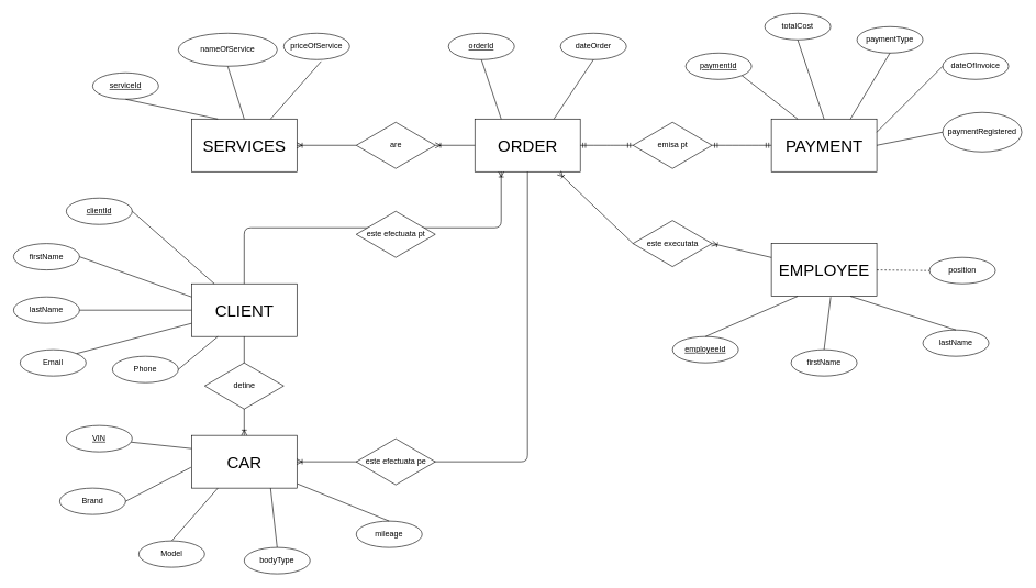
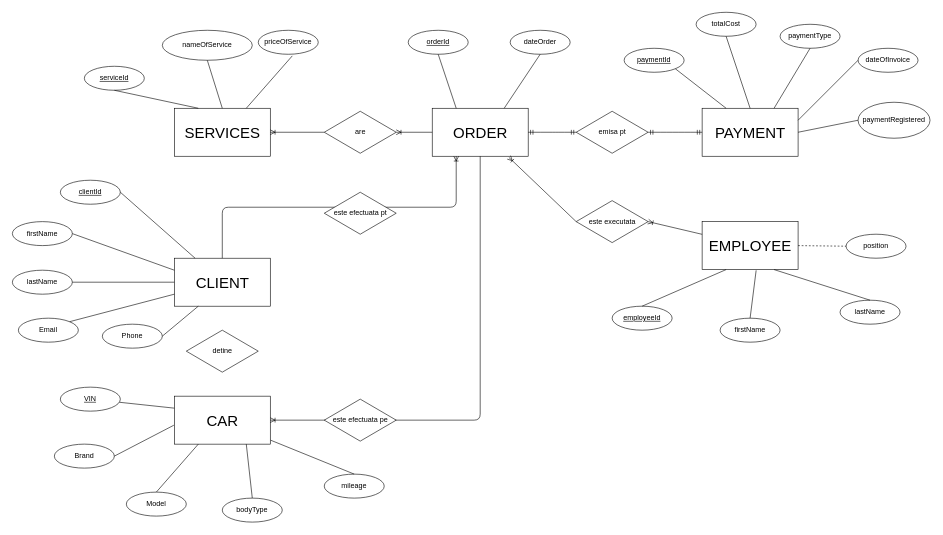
  <mxCell id="0" />
  <mxCell id="1" parent="0" />
  <mxCell id="2" value="&lt;font style=&quot;font-size: 25px&quot;&gt;CLIENT&lt;/font&gt;" style="html=1;dashed=0;whitespace=wrap;" parent="1" vertex="1"><mxGeometry x="290" y="430" width="160" height="80" as="geometry" /></mxCell>
  <mxCell id="3" value="&lt;font style=&quot;font-size: 25px&quot;&gt;CAR&lt;/font&gt;" style="html=1;dashed=0;whitespace=wrap;" parent="1" vertex="1"><mxGeometry x="290" y="660" width="160" height="80" as="geometry" /></mxCell>
  <mxCell id="4" value="&lt;font style=&quot;font-size: 25px&quot;&gt;ORDER&lt;/font&gt;" style="html=1;dashed=0;whitespace=wrap;" parent="1" vertex="1"><mxGeometry x="720" y="180" width="160" height="80" as="geometry" /></mxCell>
  <mxCell id="5" value="" style="edgeStyle=orthogonalEdgeStyle;fontSize=12;html=1;endArrow=ERoneToMany;exitX=0.5;exitY=0;exitDx=0;exitDy=0;entryX=0.25;entryY=1;entryDx=0;entryDy=0;" parent="1" source="2" target="4" edge="1"><mxGeometry width="100" height="100" relative="1" as="geometry"><mxPoint x="570" y="580" as="sourcePoint" /><mxPoint x="670" y="480" as="targetPoint" /></mxGeometry></mxCell>
- <mxCell id="6" value="" style="fontSize=12;html=1;endArrow=ERoneToMany;exitX=0.5;exitY=1;exitDx=0;exitDy=0;entryX=0.5;entryY=0;entryDx=0;entryDy=0;" parent="1" source="2" target="3" edge="1"><mxGeometry width="100" height="100" relative="1" as="geometry"><mxPoint x="520" y="800" as="sourcePoint" /><mxPoint x="620" y="700" as="targetPoint" /></mxGeometry></mxCell>
  <mxCell id="7" value="detine" style="shape=rhombus;html=1;dashed=0;whitespace=wrap;perimeter=rhombusPerimeter;" parent="1" vertex="1"><mxGeometry x="310" y="550" width="120" height="70" as="geometry" /></mxCell>
  <mxCell id="8" value="&lt;font style=&quot;font-size: 25px&quot;&gt;EMPLOYEE&lt;/font&gt;" style="html=1;dashed=0;whitespace=wrap;" parent="1" vertex="1"><mxGeometry x="1170" y="369" width="160" height="80" as="geometry" /></mxCell>
  <mxCell id="9" value="&lt;font style=&quot;font-size: 25px&quot;&gt;PAYMENT&lt;/font&gt;" style="html=1;dashed=0;whitespace=wrap;" parent="1" vertex="1"><mxGeometry x="1170" y="180" width="160" height="80" as="geometry" /></mxCell>
  <mxCell id="10" value="" style="edgeStyle=entityRelationEdgeStyle;fontSize=12;html=1;endArrow=ERmandOne;startArrow=ERmandOne;" parent="1" source="15" target="9" edge="1"><mxGeometry width="100" height="100" relative="1" as="geometry"><mxPoint x="860" y="510" as="sourcePoint" /><mxPoint x="1001.421" y="410" as="targetPoint" /></mxGeometry></mxCell>
  <mxCell id="11" value="&lt;font style=&quot;font-size: 25px&quot;&gt;SERVICES&lt;/font&gt;" style="html=1;dashed=0;whitespace=wrap;" parent="1" vertex="1"><mxGeometry x="290" y="180" width="160" height="80" as="geometry" /></mxCell>
  <mxCell id="12" value="" style="edgeStyle=orthogonalEdgeStyle;fontSize=12;html=1;endArrow=ERoneToMany;entryX=1;entryY=0.5;entryDx=0;entryDy=0;" parent="1" source="17" target="11" edge="1"><mxGeometry width="100" height="100" relative="1" as="geometry"><mxPoint x="430" y="580" as="sourcePoint" /><mxPoint x="750" y="460" as="targetPoint" /></mxGeometry></mxCell>
  <mxCell id="13" value="" style="edgeStyle=orthogonalEdgeStyle;fontSize=12;html=1;endArrow=ERoneToMany;entryX=1;entryY=0.5;entryDx=0;entryDy=0;exitX=0.5;exitY=1;exitDx=0;exitDy=0;" parent="1" source="4" target="3" edge="1"><mxGeometry width="100" height="100" relative="1" as="geometry"><mxPoint x="710" y="420" as="sourcePoint" /><mxPoint x="590" y="620" as="targetPoint" /></mxGeometry></mxCell>
  <mxCell id="14" value="este efectuata pe" style="shape=rhombus;html=1;dashed=0;whitespace=wrap;perimeter=rhombusPerimeter;" parent="1" vertex="1"><mxGeometry x="540" y="665" width="120" height="70" as="geometry" /></mxCell>
  <mxCell id="15" value="emisa pt" style="shape=rhombus;html=1;dashed=0;whitespace=wrap;perimeter=rhombusPerimeter;" parent="1" vertex="1"><mxGeometry x="960" y="185" width="120" height="70" as="geometry" /></mxCell>
  <mxCell id="16" value="" style="edgeStyle=entityRelationEdgeStyle;fontSize=12;html=1;endArrow=ERmandOne;startArrow=ERmandOne;" parent="1" source="4" target="15" edge="1"><mxGeometry width="100" height="100" relative="1" as="geometry"><mxPoint x="880" y="300" as="sourcePoint" /><mxPoint x="1110" y="300" as="targetPoint" /></mxGeometry></mxCell>
  <mxCell id="17" value="are" style="shape=rhombus;html=1;dashed=0;whitespace=wrap;perimeter=rhombusPerimeter;" parent="1" vertex="1"><mxGeometry x="540" y="185" width="120" height="70" as="geometry" /></mxCell>
  <mxCell id="18" value="" style="edgeStyle=orthogonalEdgeStyle;fontSize=12;html=1;endArrow=ERoneToMany;entryX=1;entryY=0.5;entryDx=0;entryDy=0;" parent="1" source="4" target="17" edge="1"><mxGeometry width="100" height="100" relative="1" as="geometry"><mxPoint x="720" y="299.588" as="sourcePoint" /><mxPoint x="519.588" y="299.588" as="targetPoint" /></mxGeometry></mxCell>
  <mxCell id="19" value="este efectuata pt" style="shape=rhombus;html=1;dashed=0;whitespace=wrap;perimeter=rhombusPerimeter;" parent="1" vertex="1"><mxGeometry x="540" y="320" width="120" height="70" as="geometry" /></mxCell>
  <mxCell id="20" value="" style="fontSize=12;html=1;endArrow=ERoneToMany;entryX=0.799;entryY=1.024;entryDx=0;entryDy=0;entryPerimeter=0;exitX=0;exitY=0.5;exitDx=0;exitDy=0;" parent="1" source="21" target="4" edge="1"><mxGeometry width="100" height="100" relative="1" as="geometry"><mxPoint x="950" y="470" as="sourcePoint" /><mxPoint x="1050" as="targetPoint" y="370" /></mxGeometry></mxCell>
  <mxCell id="21" value="este executata" style="shape=rhombus;html=1;dashed=0;whitespace=wrap;perimeter=rhombusPerimeter;" parent="1" vertex="1"><mxGeometry x="960" y="334" width="120" height="70" as="geometry" /></mxCell>
  <mxCell id="22" value="" style="fontSize=12;html=1;endArrow=ERoneToMany;entryX=1;entryY=0.5;entryDx=0;entryDy=0;" parent="1" source="8" target="21" edge="1"><mxGeometry width="100" height="100" relative="1" as="geometry"><mxPoint x="1170" y="379.742" as="sourcePoint" /><mxPoint x="847.84" y="261.92" as="targetPoint" /></mxGeometry></mxCell>
  <mxCell id="23" value="dateOrder" style="ellipse;whiteSpace=wrap;html=1;align=center;" vertex="1" parent="1"><mxGeometry x="850" y="50" width="100" height="40" as="geometry" /></mxCell>
  <mxCell id="24" value="orderId" style="ellipse;whiteSpace=wrap;html=1;align=center;fontStyle=4;" vertex="1" parent="1"><mxGeometry x="680" y="50" width="100" height="40" as="geometry" /></mxCell>
  <mxCell id="25" value="serviceId" style="ellipse;whiteSpace=wrap;html=1;align=center;fontStyle=4;" vertex="1" parent="1"><mxGeometry y="110" width="100" height="40" as="geometry" x="140" /></mxCell>
  <mxCell id="26" value="nameOfService" style="ellipse;whiteSpace=wrap;html=1;align=center;" vertex="1" parent="1"><mxGeometry x="270" y="50" width="150" height="50" as="geometry" /></mxCell>
  <mxCell id="27" value="priceOfService" style="ellipse;whiteSpace=wrap;html=1;align=center;" vertex="1" parent="1"><mxGeometry x="430" y="50" width="100" height="40" as="geometry" /></mxCell>
  <mxCell id="28" value="totalCost" style="ellipse;whiteSpace=wrap;html=1;align=center;" vertex="1" parent="1"><mxGeometry x="1160" y="20" width="100" height="40" as="geometry" /></mxCell>
  <mxCell id="29" value="paymentId" style="ellipse;whiteSpace=wrap;html=1;align=center;fontStyle=4;" vertex="1" parent="1"><mxGeometry x="1040" y="80" width="100" height="40" as="geometry" /></mxCell>
  <mxCell id="30" value="paymentType" style="ellipse;whiteSpace=wrap;html=1;align=center;" vertex="1" parent="1"><mxGeometry x="1300" y="40" width="100" height="40" as="geometry" /></mxCell>
  <mxCell id="31" value="dateOfInvoice" style="ellipse;whiteSpace=wrap;html=1;align=center;" vertex="1" parent="1"><mxGeometry x="1430" y="80" width="100" height="40" as="geometry" /></mxCell>
  <mxCell id="32" value="paymentRegistered" style="ellipse;whiteSpace=wrap;html=1;align=center;" vertex="1" parent="1"><mxGeometry x="1430" y="170" width="120" height="60" as="geometry" /></mxCell>
  <mxCell id="33" value="employeeId" style="ellipse;whiteSpace=wrap;html=1;align=center;fontStyle=4;" vertex="1" parent="1"><mxGeometry x="1020" y="510" width="100" height="40" as="geometry" /></mxCell>
  <mxCell id="34" value="firstName" style="ellipse;whiteSpace=wrap;html=1;align=center;" vertex="1" parent="1"><mxGeometry x="1200" y="530" width="100" height="40" as="geometry" /></mxCell>
  <mxCell id="35" value="lastName" style="ellipse;whiteSpace=wrap;html=1;align=center;" vertex="1" parent="1"><mxGeometry x="1400" y="500" width="100" height="40" as="geometry" /></mxCell>
  <mxCell id="36" value="position" style="ellipse;whiteSpace=wrap;html=1;align=center;" vertex="1" parent="1"><mxGeometry x="1410" y="390" width="100" height="40" as="geometry" /></mxCell>
  <mxCell id="37" value="clientId" style="ellipse;whiteSpace=wrap;html=1;align=center;fontStyle=4;" vertex="1" parent="1"><mxGeometry x="100" y="300" width="100" height="40" as="geometry" /></mxCell>
  <mxCell id="38" value="Email" style="ellipse;whiteSpace=wrap;html=1;align=center;" vertex="1" parent="1"><mxGeometry x="30" y="530" width="100" height="40" as="geometry" /></mxCell>
  <mxCell id="39" value="firstName" style="ellipse;whiteSpace=wrap;html=1;align=center;" vertex="1" parent="1"><mxGeometry x="20" y="369" width="100" height="40" as="geometry" /></mxCell>
  <mxCell id="40" value="lastName" style="ellipse;whiteSpace=wrap;html=1;align=center;" vertex="1" parent="1"><mxGeometry x="20" y="450" width="100" height="40" as="geometry" /></mxCell>
  <mxCell id="41" value="Phone" style="ellipse;whiteSpace=wrap;html=1;align=center;" vertex="1" parent="1"><mxGeometry x="170" y="540" width="100" height="40" as="geometry" /></mxCell>
  <mxCell id="42" value="VIN" style="ellipse;whiteSpace=wrap;html=1;align=center;fontStyle=4;" vertex="1" parent="1"><mxGeometry x="100" y="645" width="100" height="40" as="geometry" /></mxCell>
  <mxCell id="43" value="Brand" style="ellipse;whiteSpace=wrap;html=1;align=center;" vertex="1" parent="1"><mxGeometry x="90" y="740" width="100" height="40" as="geometry" /></mxCell>
  <mxCell id="44" value="Model" style="ellipse;whiteSpace=wrap;html=1;align=center;" vertex="1" parent="1"><mxGeometry x="210" y="820" width="100" height="40" as="geometry" /></mxCell>
  <mxCell id="45" value="bodyType" style="ellipse;whiteSpace=wrap;html=1;align=center;" vertex="1" parent="1"><mxGeometry x="370" y="830" width="100" height="40" as="geometry" /></mxCell>
  <mxCell id="46" value="mileage" style="ellipse;whiteSpace=wrap;html=1;align=center;" vertex="1" parent="1"><mxGeometry x="540" y="790" width="100" height="40" as="geometry" /></mxCell>
  <mxCell id="47" value="" style="endArrow=none;html=1;exitX=0;exitY=0.25;exitDx=0;exitDy=0;" edge="1" parent="1" source="3" target="42"><mxGeometry width="50" height="50" relative="1" as="geometry"><mxPoint x="20" y="940" as="sourcePoint" /><mxPoint x="200" y="672" as="targetPoint" /></mxGeometry></mxCell>
  <mxCell id="48" value="" style="endArrow=none;html=1;exitX=1;exitY=0.5;exitDx=0;exitDy=0;entryX=-0.005;entryY=0.606;entryDx=0;entryDy=0;entryPerimeter=0;" edge="1" parent="1" source="43" target="3"><mxGeometry width="50" height="50" relative="1" as="geometry"><mxPoint x="210" y="750" as="sourcePoint" /><mxPoint x="260" y="700" as="targetPoint" /></mxGeometry></mxCell>
  <mxCell id="49" value="" style="endArrow=none;html=1;exitX=0.5;exitY=0;exitDx=0;exitDy=0;entryX=0.25;entryY=1;entryDx=0;entryDy=0;" edge="1" parent="1" source="44" target="3"><mxGeometry width="50" height="50" relative="1" as="geometry"><mxPoint x="260" y="810" as="sourcePoint" /><mxPoint x="310" y="760" as="targetPoint" /></mxGeometry></mxCell>
  <mxCell id="50" value="" style="endArrow=none;html=1;entryX=0.75;entryY=1;entryDx=0;entryDy=0;exitX=0.5;exitY=0;exitDx=0;exitDy=0;" edge="1" parent="1" source="45" target="3"><mxGeometry width="50" height="50" relative="1" as="geometry"><mxPoint x="400" y="820" as="sourcePoint" /><mxPoint x="450" y="770" as="targetPoint" /></mxGeometry></mxCell>
  <mxCell id="51" value="" style="endArrow=none;html=1;exitX=1.005;exitY=0.919;exitDx=0;exitDy=0;exitPerimeter=0;entryX=0.5;entryY=0;entryDx=0;entryDy=0;" edge="1" parent="1" source="3" target="46"><mxGeometry width="50" height="50" relative="1" as="geometry"><mxPoint x="490" y="810" as="sourcePoint" /><mxPoint x="540" y="760" as="targetPoint" /></mxGeometry></mxCell>
  <mxCell id="52" value="" style="endArrow=none;html=1;entryX=0.25;entryY=1;entryDx=0;entryDy=0;exitX=1;exitY=0.5;exitDx=0;exitDy=0;" edge="1" parent="1" source="41" target="2"><mxGeometry width="50" height="50" relative="1" as="geometry"><mxPoint x="160" y="530" as="sourcePoint" /><mxPoint x="210" y="480" as="targetPoint" /></mxGeometry></mxCell>
  <mxCell id="53" value="" style="endArrow=none;html=1;exitX=1;exitY=0;exitDx=0;exitDy=0;entryX=0;entryY=0.75;entryDx=0;entryDy=0;" edge="1" parent="1" source="38" target="2"><mxGeometry width="50" height="50" relative="1" as="geometry"><mxPoint x="150" y="540" as="sourcePoint" /><mxPoint x="200" y="490" as="targetPoint" /></mxGeometry></mxCell>
  <mxCell id="54" value="" style="endArrow=none;html=1;exitX=1;exitY=0.5;exitDx=0;exitDy=0;entryX=0;entryY=0.5;entryDx=0;entryDy=0;" edge="1" parent="1" source="40" target="2"><mxGeometry width="50" height="50" relative="1" as="geometry"><mxPoint x="190" y="490" as="sourcePoint" /><mxPoint x="240" y="440" as="targetPoint" /></mxGeometry></mxCell>
  <mxCell id="55" value="" style="endArrow=none;html=1;exitX=1;exitY=0.5;exitDx=0;exitDy=0;entryX=0;entryY=0.25;entryDx=0;entryDy=0;" edge="1" parent="1" source="39" target="2"><mxGeometry width="50" height="50" relative="1" as="geometry"><mxPoint x="150" y="440" as="sourcePoint" /><mxPoint x="200" y="390" as="targetPoint" /></mxGeometry></mxCell>
  <mxCell id="56" value="" style="endArrow=none;html=1;exitX=1;exitY=0.5;exitDx=0;exitDy=0;" edge="1" parent="1" source="37" target="2"><mxGeometry width="50" height="50" relative="1" as="geometry"><mxPoint x="250" y="390" as="sourcePoint" /><mxPoint x="300" y="340" as="targetPoint" /></mxGeometry></mxCell>
  <mxCell id="57" value="" style="endArrow=none;html=1;entryX=0.5;entryY=1;entryDx=0;entryDy=0;exitX=0.5;exitY=0;exitDx=0;exitDy=0;" edge="1" parent="1" source="11" target="26"><mxGeometry width="50" height="50" relative="1" as="geometry"><mxPoint x="290" y="170" as="sourcePoint" /><mxPoint x="340" y="120" as="targetPoint" /></mxGeometry></mxCell>
  <mxCell id="58" value="" style="endArrow=none;html=1;exitX=0.5;exitY=1;exitDx=0;exitDy=0;entryX=0.25;entryY=0;entryDx=0;entryDy=0;" edge="1" parent="1" source="25" target="11"><mxGeometry width="50" height="50" relative="1" as="geometry"><mxPoint x="240" y="210" as="sourcePoint" /><mxPoint x="290" y="160" as="targetPoint" /></mxGeometry></mxCell>
  <mxCell id="59" value="" style="endArrow=none;html=1;entryX=0.567;entryY=1.067;entryDx=0;entryDy=0;entryPerimeter=0;exitX=0.75;exitY=0;exitDx=0;exitDy=0;" edge="1" parent="1" source="11" target="27"><mxGeometry width="50" height="50" relative="1" as="geometry"><mxPoint x="440" y="180" as="sourcePoint" /><mxPoint x="490" y="130" as="targetPoint" /></mxGeometry></mxCell>
  <mxCell id="60" value="" style="endArrow=none;html=1;entryX=0.5;entryY=1;entryDx=0;entryDy=0;exitX=0.25;exitY=0;exitDx=0;exitDy=0;" edge="1" parent="1" source="4" target="24"><mxGeometry width="50" height="50" relative="1" as="geometry"><mxPoint x="710" y="170" as="sourcePoint" /><mxPoint x="760" y="120" as="targetPoint" /></mxGeometry></mxCell>
  <mxCell id="61" value="" style="endArrow=none;html=1;entryX=0.5;entryY=1;entryDx=0;entryDy=0;exitX=0.75;exitY=0;exitDx=0;exitDy=0;" edge="1" parent="1" source="4" target="23"><mxGeometry width="50" height="50" relative="1" as="geometry"><mxPoint x="770" y="170" as="sourcePoint" /><mxPoint x="820" y="120" as="targetPoint" /></mxGeometry></mxCell>
  <mxCell id="62" value="" style="endArrow=none;html=1;exitX=1;exitY=1;exitDx=0;exitDy=0;entryX=0.25;entryY=0;entryDx=0;entryDy=0;" edge="1" parent="1" source="29" target="9"><mxGeometry width="50" height="50" relative="1" as="geometry"><mxPoint x="1160" y="150" as="sourcePoint" /><mxPoint x="1210" y="100" as="targetPoint" /></mxGeometry></mxCell>
  <mxCell id="63" value="" style="endArrow=none;html=1;exitX=0.5;exitY=1;exitDx=0;exitDy=0;entryX=0.5;entryY=0;entryDx=0;entryDy=0;" edge="1" parent="1" source="28" target="9"><mxGeometry width="50" height="50" relative="1" as="geometry"><mxPoint x="1220" y="140" as="sourcePoint" /><mxPoint x="1270" y="90" as="targetPoint" /></mxGeometry></mxCell>
  <mxCell id="64" value="" style="endArrow=none;html=1;entryX=0.5;entryY=1;entryDx=0;entryDy=0;exitX=0.75;exitY=0;exitDx=0;exitDy=0;" edge="1" parent="1" source="9" target="30"><mxGeometry width="50" height="50" relative="1" as="geometry"><mxPoint x="1300" y="150" as="sourcePoint" /><mxPoint x="1350" y="100" as="targetPoint" /></mxGeometry></mxCell>
  <mxCell id="65" value="" style="endArrow=none;html=1;entryX=0;entryY=0.5;entryDx=0;entryDy=0;exitX=1;exitY=0.25;exitDx=0;exitDy=0;" edge="1" parent="1" source="9" target="31"><mxGeometry width="50" height="50" relative="1" as="geometry"><mxPoint x="1350" y="200" as="sourcePoint" /><mxPoint x="1380" y="130" as="targetPoint" /></mxGeometry></mxCell>
  <mxCell id="66" value="" style="endArrow=none;html=1;entryX=0;entryY=0.5;entryDx=0;entryDy=0;exitX=1;exitY=0.5;exitDx=0;exitDy=0;" edge="1" parent="1" source="9" target="32"><mxGeometry width="50" height="50" relative="1" as="geometry"><mxPoint x="1330" y="330" as="sourcePoint" /><mxPoint x="1380" y="280" as="targetPoint" /></mxGeometry></mxCell>
  <mxCell id="67" value="" style="endArrow=none;html=1;entryX=0.25;entryY=1;entryDx=0;entryDy=0;exitX=0.5;exitY=0;exitDx=0;exitDy=0;" edge="1" parent="1" source="33" target="8"><mxGeometry width="50" height="50" relative="1" as="geometry"><mxPoint x="1110" y="480" as="sourcePoint" /><mxPoint x="1160" y="430" as="targetPoint" /></mxGeometry></mxCell>
  <mxCell id="68" value="" style="endArrow=none;html=1;entryX=0.563;entryY=1.015;entryDx=0;entryDy=0;entryPerimeter=0;exitX=0.5;exitY=0;exitDx=0;exitDy=0;" edge="1" parent="1" source="34" target="8"><mxGeometry width="50" height="50" relative="1" as="geometry"><mxPoint x="1250" y="510" as="sourcePoint" /><mxPoint x="1300" y="460" as="targetPoint" /></mxGeometry></mxCell>
  <mxCell id="69" value="" style="endArrow=none;html=1;exitX=0.75;exitY=1;exitDx=0;exitDy=0;entryX=0.5;entryY=0;entryDx=0;entryDy=0;" edge="1" parent="1" source="8" target="35"><mxGeometry width="50" height="50" relative="1" as="geometry"><mxPoint x="1370" y="500" as="sourcePoint" /><mxPoint x="1420" y="450" as="targetPoint" /></mxGeometry></mxCell>
  <mxCell id="70" value="" style="endArrow=none;html=1;exitX=1;exitY=0.5;exitDx=0;exitDy=0;entryX=0;entryY=0.5;entryDx=0;entryDy=0;dashed=1;" edge="1" parent="1" source="8" target="36"><mxGeometry width="50" height="50" relative="1" as="geometry"><mxPoint x="1360" as="sourcePoint" y="370" /><mxPoint x="1410" y="320" as="targetPoint" /></mxGeometry></mxCell>
